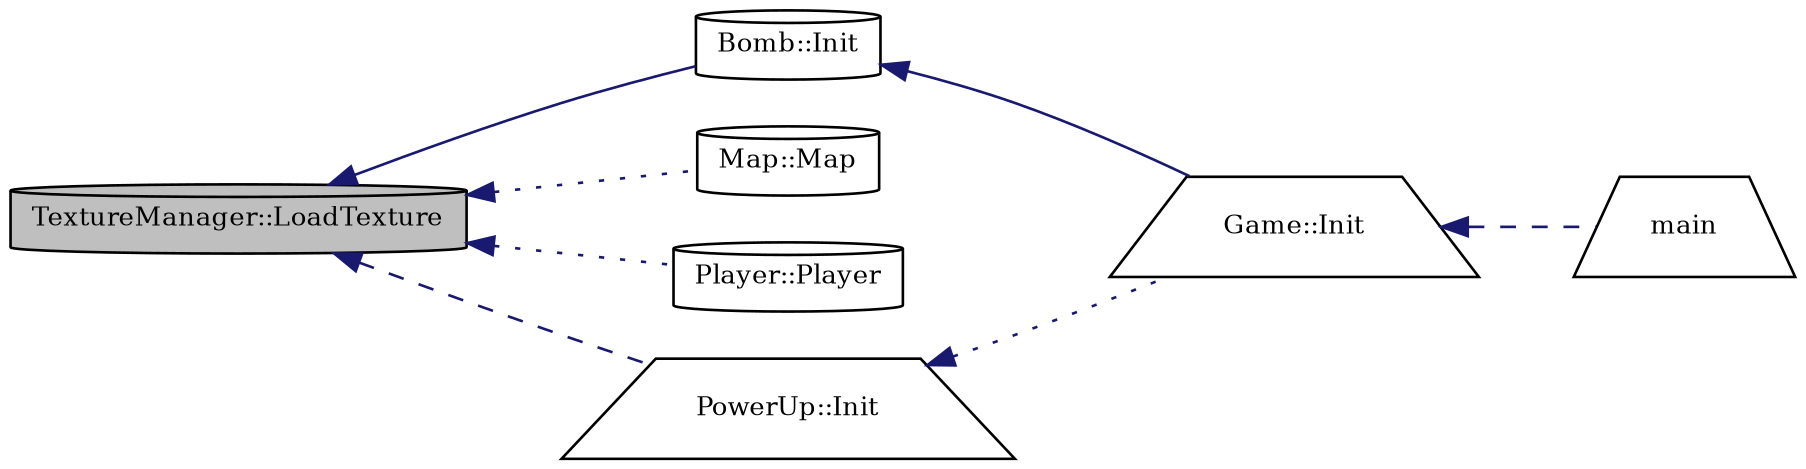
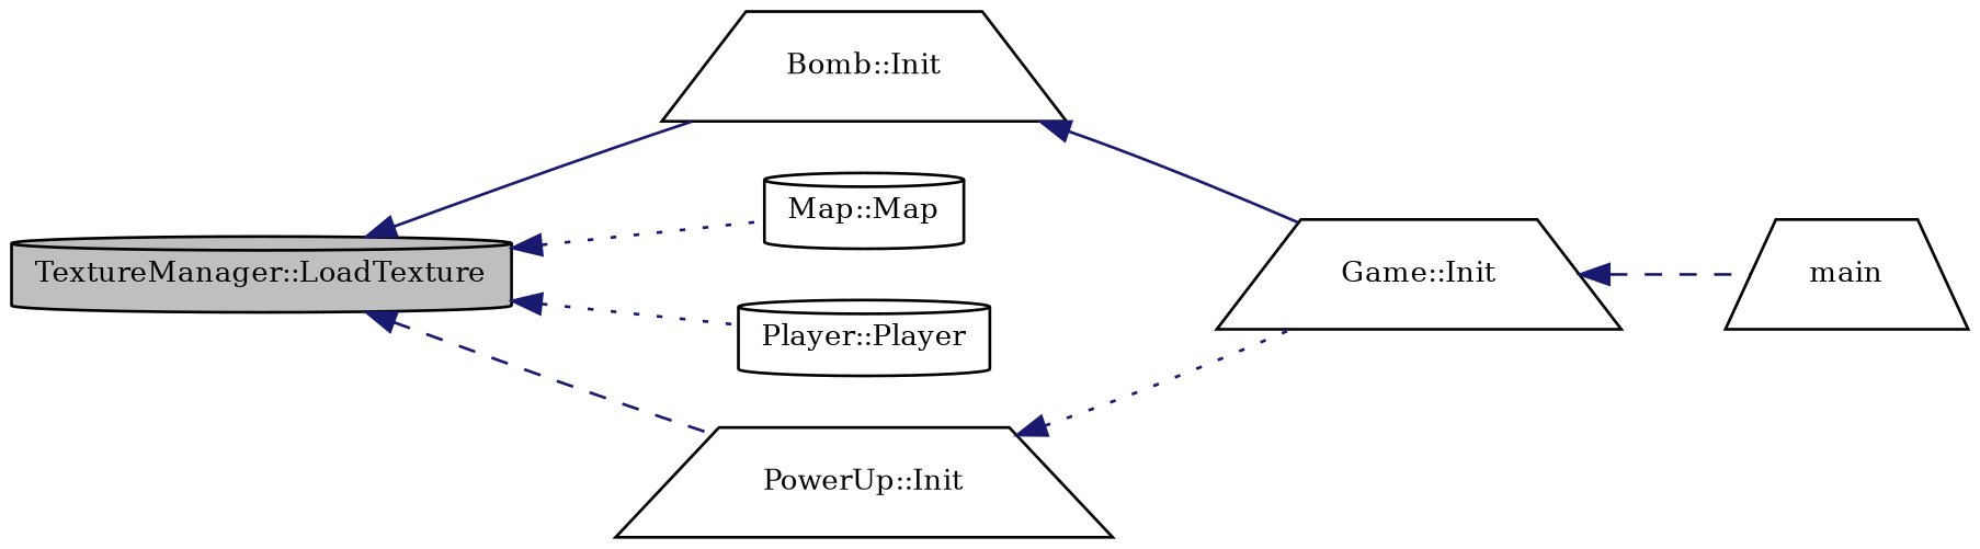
  digraph {
    fontname="DejaVu Serif"
    rankdir=LR
    node [color=black fillcolor=white fontname="DejaVu Serif" fontsize=10 shape=cylinder style=filled]
    edge [color=midnightblue dir=back fontname="DejaVu Serif" fontsize=10 labelfontname=Helvetica labelfontsize=10 style=dotted]
    n1 [fillcolor=grey75 fontcolor=black height=0.2 label="TextureManager::LoadTexture" width=0.4]
-   n2 [height=0.2 label="Bomb::Init" width=0.4]
+   n2 [height=0.2 label="Bomb::Init" shape=trapezium width=0.4]
    n3 [height=0.2 label="Map::Map" width=0.4]
    n4 [height=0.2 label="Player::Player" width=0.4]
    n5 [height=0.2 label="PowerUp::Init" shape=trapezium width=0.4]
    n6 [height=0.2 label="Game::Init" shape=trapezium width=0.4]
    n7 [height=0.2 label=main shape=trapezium width=0.4]
    n1 -> n2 [style=solid]
    n1 -> n3
    n1 -> n4
    n1 -> n5 [style=dashed]
    n2 -> n6 [style=solid]
    n5 -> n6
    n6 -> n7 [style=dashed]
  }
